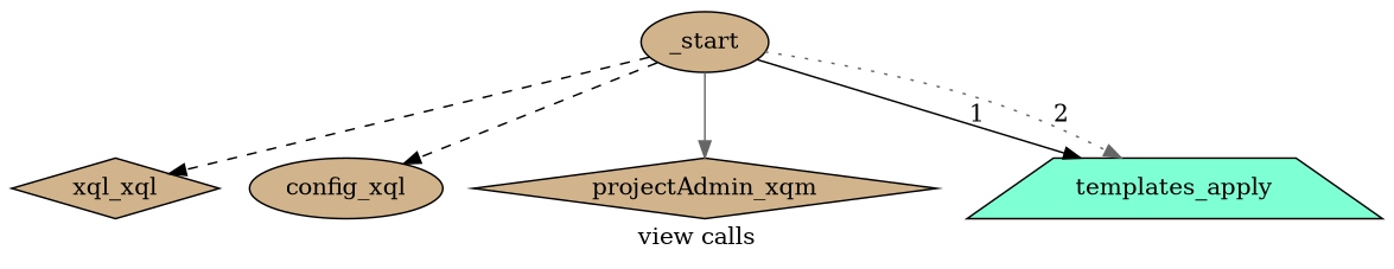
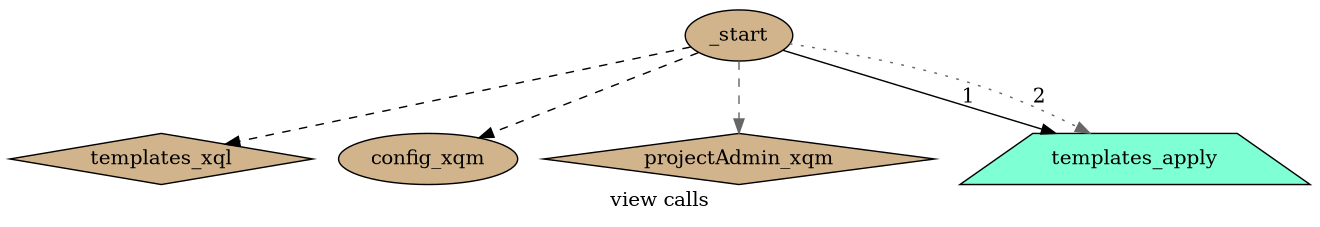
  digraph {
    label="view calls"
    rankdir=TB
    node [fillcolor=tan shape=diamond style=filled]
    edge [color=black style=dashed]
-   templates_xql [label=xql_xql]
+   templates_xql
    _start [shape=ellipse]
-   config_xqm [shape=ellipse label=config_xql]
+   config_xqm [shape=ellipse]
    projectAdmin_xqm
    templates_apply [fillcolor=aquamarine shape=trapezium]
    _start -> templates_xql
    _start -> config_xqm
-   _start -> projectAdmin_xqm [color=gray40 style=solid]
+   _start -> projectAdmin_xqm [color=gray40]
    _start -> templates_apply [label=1 style=solid]
    _start -> templates_apply [color=gray40 label=2 style=dotted]
  }
